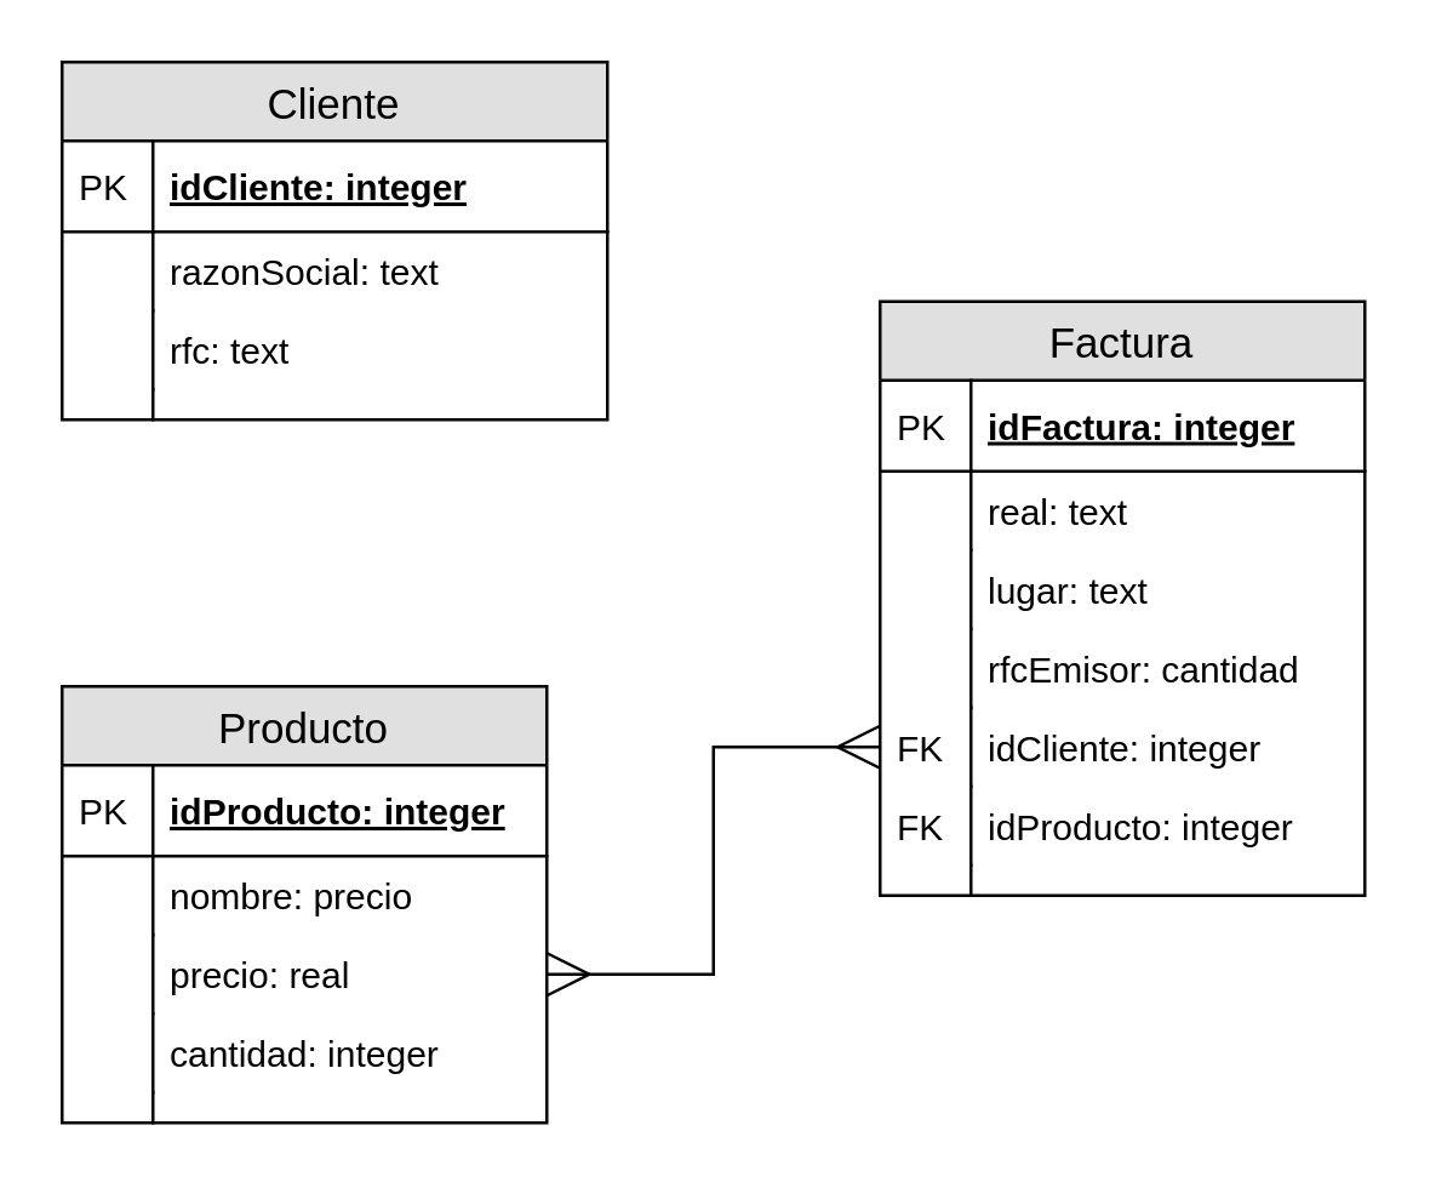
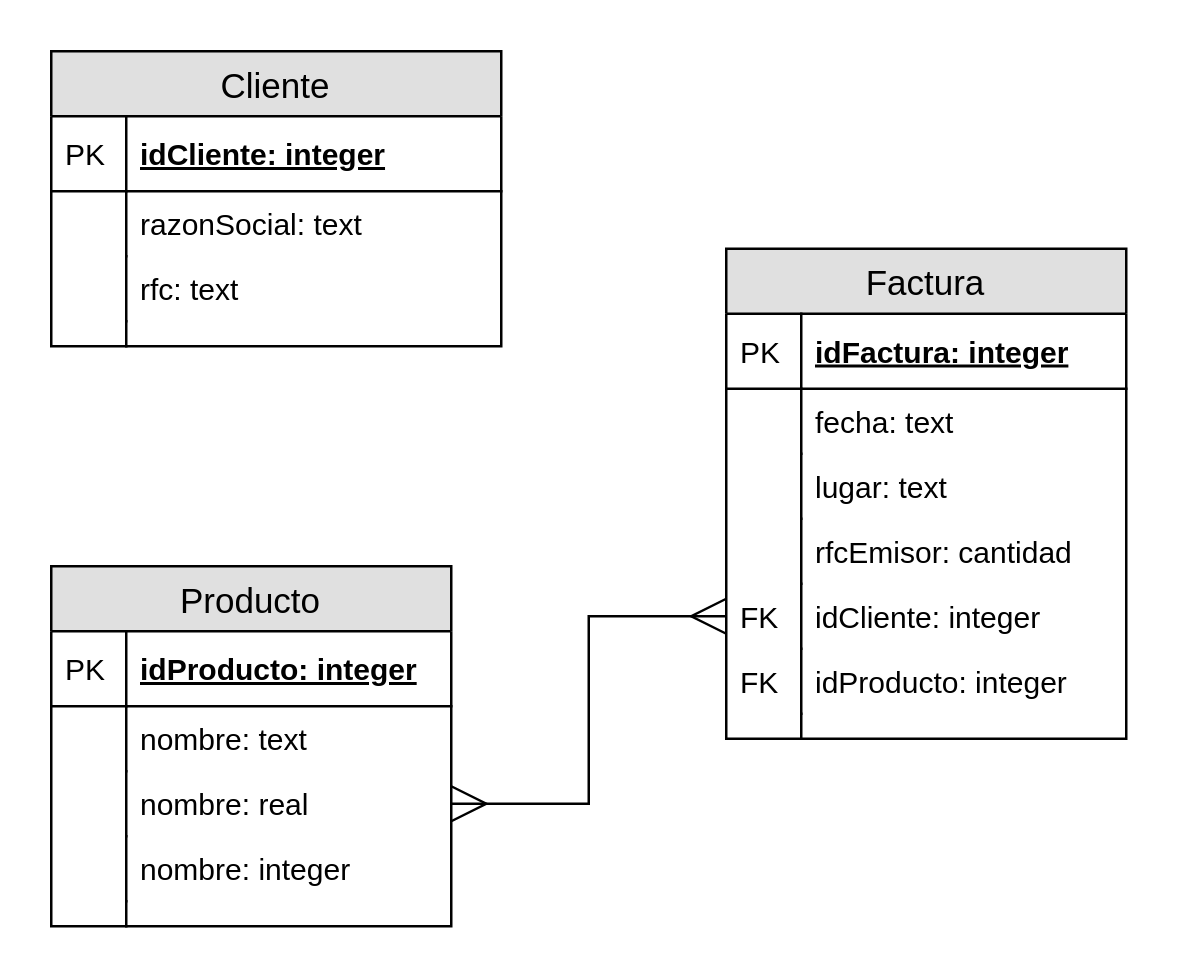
  <mxCell id="0" />
  <mxCell id="1" parent="0" />
  <mxCell id="2" value="Cliente" style="swimlane;fontStyle=0;childLayout=stackLayout;horizontal=1;startSize=26;fillColor=#e0e0e0;horizontalStack=0;resizeParent=1;resizeParentMax=0;resizeLast=0;collapsible=1;marginBottom=0;swimlaneFillColor=#ffffff;align=center;fontSize=14;shadow=0;" vertex="1" parent="1"><mxGeometry x="20" y="20" width="180" height="118" as="geometry" /></mxCell>
  <mxCell id="3" value="idCliente: integer" style="shape=partialRectangle;top=0;left=0;right=0;bottom=1;align=left;verticalAlign=middle;fillColor=none;spacingLeft=34;spacingRight=4;overflow=hidden;rotatable=0;points=[[0,0.5],[1,0.5]];portConstraint=eastwest;dropTarget=0;fontStyle=5;fontSize=12;" vertex="1" parent="2"><mxGeometry y="26" width="180" height="30" as="geometry" /></mxCell>
  <mxCell id="4" value="PK" style="shape=partialRectangle;top=0;left=0;bottom=0;fillColor=none;align=left;verticalAlign=middle;spacingLeft=4;spacingRight=4;overflow=hidden;rotatable=0;points=[];portConstraint=eastwest;part=1;fontSize=12;" vertex="1" connectable="0" parent="3"><mxGeometry width="30" height="30" as="geometry" /></mxCell>
  <mxCell id="5" value="razonSocial: text" style="shape=partialRectangle;top=0;left=0;right=0;bottom=0;align=left;verticalAlign=top;fillColor=none;spacingLeft=34;spacingRight=4;overflow=hidden;rotatable=0;points=[[0,0.5],[1,0.5]];portConstraint=eastwest;dropTarget=0;fontSize=12;" vertex="1" parent="2"><mxGeometry y="56" width="180" height="26" as="geometry" /></mxCell>
  <mxCell id="6" value="" style="shape=partialRectangle;top=0;left=0;bottom=0;fillColor=none;align=left;verticalAlign=top;spacingLeft=4;spacingRight=4;overflow=hidden;rotatable=0;points=[];portConstraint=eastwest;part=1;fontSize=12;" vertex="1" connectable="0" parent="5"><mxGeometry width="30" height="26" as="geometry" /></mxCell>
  <mxCell id="7" value="rfc: text" style="shape=partialRectangle;top=0;left=0;right=0;bottom=0;align=left;verticalAlign=top;fillColor=none;spacingLeft=34;spacingRight=4;overflow=hidden;rotatable=0;points=[[0,0.5],[1,0.5]];portConstraint=eastwest;dropTarget=0;fontSize=12;" vertex="1" parent="2"><mxGeometry y="82" width="180" height="26" as="geometry" /></mxCell>
  <mxCell id="8" value="" style="shape=partialRectangle;top=0;left=0;bottom=0;fillColor=none;align=left;verticalAlign=top;spacingLeft=4;spacingRight=4;overflow=hidden;rotatable=0;points=[];portConstraint=eastwest;part=1;fontSize=12;" vertex="1" connectable="0" parent="7"><mxGeometry width="30" height="26" as="geometry" /></mxCell>
  <mxCell id="9" value="" style="shape=partialRectangle;top=0;left=0;right=0;bottom=0;align=left;verticalAlign=top;fillColor=none;spacingLeft=34;spacingRight=4;overflow=hidden;rotatable=0;points=[[0,0.5],[1,0.5]];portConstraint=eastwest;dropTarget=0;fontSize=12;" vertex="1" parent="2"><mxGeometry y="108" width="180" height="10" as="geometry" /></mxCell>
  <mxCell id="10" value="" style="shape=partialRectangle;top=0;left=0;bottom=0;fillColor=none;align=left;verticalAlign=top;spacingLeft=4;spacingRight=4;overflow=hidden;rotatable=0;points=[];portConstraint=eastwest;part=1;fontSize=12;" vertex="1" connectable="0" parent="9"><mxGeometry width="30" height="10" as="geometry" /></mxCell>
  <mxCell id="11" value="Producto" style="swimlane;fontStyle=0;childLayout=stackLayout;horizontal=1;startSize=26;fillColor=#e0e0e0;horizontalStack=0;resizeParent=1;resizeParentMax=0;resizeLast=0;collapsible=1;marginBottom=0;swimlaneFillColor=#ffffff;align=center;fontSize=14;shadow=0;" vertex="1" parent="1"><mxGeometry x="20" y="226" width="160" height="144" as="geometry" /></mxCell>
  <mxCell id="12" value="idProducto: integer" style="shape=partialRectangle;top=0;left=0;right=0;bottom=1;align=left;verticalAlign=middle;fillColor=none;spacingLeft=34;spacingRight=4;overflow=hidden;rotatable=0;points=[[0,0.5],[1,0.5]];portConstraint=eastwest;dropTarget=0;fontStyle=5;fontSize=12;" vertex="1" parent="11"><mxGeometry y="26" width="160" height="30" as="geometry" /></mxCell>
  <mxCell id="13" value="PK" style="shape=partialRectangle;top=0;left=0;bottom=0;fillColor=none;align=left;verticalAlign=middle;spacingLeft=4;spacingRight=4;overflow=hidden;rotatable=0;points=[];portConstraint=eastwest;part=1;fontSize=12;" vertex="1" connectable="0" parent="12"><mxGeometry width="30" height="30" as="geometry" /></mxCell>
- <mxCell id="14" value="nombre: precio" style="shape=partialRectangle;top=0;left=0;right=0;bottom=0;align=left;verticalAlign=top;fillColor=none;spacingLeft=34;spacingRight=4;overflow=hidden;rotatable=0;points=[[0,0.5],[1,0.5]];portConstraint=eastwest;dropTarget=0;fontSize=12;" vertex="1" parent="11"><mxGeometry y="56" width="160" height="26" as="geometry" /></mxCell>
+ <mxCell id="14" value="nombre: text" style="shape=partialRectangle;top=0;left=0;right=0;bottom=0;align=left;verticalAlign=top;fillColor=none;spacingLeft=34;spacingRight=4;overflow=hidden;rotatable=0;points=[[0,0.5],[1,0.5]];portConstraint=eastwest;dropTarget=0;fontSize=12;" vertex="1" parent="11"><mxGeometry y="56" width="160" height="26" as="geometry" /></mxCell>
  <mxCell id="15" value="" style="shape=partialRectangle;top=0;left=0;bottom=0;fillColor=none;align=left;verticalAlign=top;spacingLeft=4;spacingRight=4;overflow=hidden;rotatable=0;points=[];portConstraint=eastwest;part=1;fontSize=12;" vertex="1" connectable="0" parent="14"><mxGeometry width="30" height="26" as="geometry" /></mxCell>
- <mxCell id="16" value="precio: real" style="shape=partialRectangle;top=0;left=0;right=0;bottom=0;align=left;verticalAlign=top;fillColor=none;spacingLeft=34;spacingRight=4;overflow=hidden;rotatable=0;points=[[0,0.5],[1,0.5]];portConstraint=eastwest;dropTarget=0;fontSize=12;" vertex="1" parent="11"><mxGeometry y="82" width="160" height="26" as="geometry" /></mxCell>
+ <mxCell id="16" value="nombre: real" style="shape=partialRectangle;top=0;left=0;right=0;bottom=0;align=left;verticalAlign=top;fillColor=none;spacingLeft=34;spacingRight=4;overflow=hidden;rotatable=0;points=[[0,0.5],[1,0.5]];portConstraint=eastwest;dropTarget=0;fontSize=12;" vertex="1" parent="11"><mxGeometry y="82" width="160" height="26" as="geometry" /></mxCell>
  <mxCell id="17" value="" style="shape=partialRectangle;top=0;left=0;bottom=0;fillColor=none;align=left;verticalAlign=top;spacingLeft=4;spacingRight=4;overflow=hidden;rotatable=0;points=[];portConstraint=eastwest;part=1;fontSize=12;" vertex="1" connectable="0" parent="16"><mxGeometry width="30" height="26" as="geometry" /></mxCell>
- <mxCell id="18" value="cantidad: integer" style="shape=partialRectangle;top=0;left=0;right=0;bottom=0;align=left;verticalAlign=top;fillColor=none;spacingLeft=34;spacingRight=4;overflow=hidden;rotatable=0;points=[[0,0.5],[1,0.5]];portConstraint=eastwest;dropTarget=0;fontSize=12;" vertex="1" parent="11"><mxGeometry y="108" width="160" height="26" as="geometry" /></mxCell>
+ <mxCell id="18" value="nombre: integer" style="shape=partialRectangle;top=0;left=0;right=0;bottom=0;align=left;verticalAlign=top;fillColor=none;spacingLeft=34;spacingRight=4;overflow=hidden;rotatable=0;points=[[0,0.5],[1,0.5]];portConstraint=eastwest;dropTarget=0;fontSize=12;" vertex="1" parent="11"><mxGeometry y="108" width="160" height="26" as="geometry" /></mxCell>
  <mxCell id="19" value="" style="shape=partialRectangle;top=0;left=0;bottom=0;fillColor=none;align=left;verticalAlign=top;spacingLeft=4;spacingRight=4;overflow=hidden;rotatable=0;points=[];portConstraint=eastwest;part=1;fontSize=12;" vertex="1" connectable="0" parent="18"><mxGeometry width="30" height="26" as="geometry" /></mxCell>
  <mxCell id="20" value="" style="shape=partialRectangle;top=0;left=0;right=0;bottom=0;align=left;verticalAlign=top;fillColor=none;spacingLeft=34;spacingRight=4;overflow=hidden;rotatable=0;points=[[0,0.5],[1,0.5]];portConstraint=eastwest;dropTarget=0;fontSize=12;" vertex="1" parent="11"><mxGeometry y="134" width="160" height="10" as="geometry" /></mxCell>
  <mxCell id="21" value="" style="shape=partialRectangle;top=0;left=0;bottom=0;fillColor=none;align=left;verticalAlign=top;spacingLeft=4;spacingRight=4;overflow=hidden;rotatable=0;points=[];portConstraint=eastwest;part=1;fontSize=12;" vertex="1" connectable="0" parent="20"><mxGeometry width="30" height="10" as="geometry" /></mxCell>
  <mxCell id="22" value="Factura" style="swimlane;fontStyle=0;childLayout=stackLayout;horizontal=1;startSize=26;fillColor=#e0e0e0;horizontalStack=0;resizeParent=1;resizeParentMax=0;resizeLast=0;collapsible=1;marginBottom=0;swimlaneFillColor=#ffffff;align=center;fontSize=14;shadow=0;" vertex="1" parent="1"><mxGeometry x="290" y="99" width="160" height="196" as="geometry" /></mxCell>
  <mxCell id="23" value="idFactura: integer" style="shape=partialRectangle;top=0;left=0;right=0;bottom=1;align=left;verticalAlign=middle;fillColor=none;spacingLeft=34;spacingRight=4;overflow=hidden;rotatable=0;points=[[0,0.5],[1,0.5]];portConstraint=eastwest;dropTarget=0;fontStyle=5;fontSize=12;" vertex="1" parent="22"><mxGeometry y="26" width="160" height="30" as="geometry" /></mxCell>
  <mxCell id="24" value="PK" style="shape=partialRectangle;top=0;left=0;bottom=0;fillColor=none;align=left;verticalAlign=middle;spacingLeft=4;spacingRight=4;overflow=hidden;rotatable=0;points=[];portConstraint=eastwest;part=1;fontSize=12;" vertex="1" connectable="0" parent="23"><mxGeometry width="30" height="30" as="geometry" /></mxCell>
- <mxCell id="25" value="real: text" style="shape=partialRectangle;top=0;left=0;right=0;bottom=0;align=left;verticalAlign=top;fillColor=none;spacingLeft=34;spacingRight=4;overflow=hidden;rotatable=0;points=[[0,0.5],[1,0.5]];portConstraint=eastwest;dropTarget=0;fontSize=12;" vertex="1" parent="22"><mxGeometry y="56" width="160" height="26" as="geometry" /></mxCell>
+ <mxCell id="25" value="fecha: text" style="shape=partialRectangle;top=0;left=0;right=0;bottom=0;align=left;verticalAlign=top;fillColor=none;spacingLeft=34;spacingRight=4;overflow=hidden;rotatable=0;points=[[0,0.5],[1,0.5]];portConstraint=eastwest;dropTarget=0;fontSize=12;" vertex="1" parent="22"><mxGeometry y="56" width="160" height="26" as="geometry" /></mxCell>
  <mxCell id="26" value="" style="shape=partialRectangle;top=0;left=0;bottom=0;fillColor=none;align=left;verticalAlign=top;spacingLeft=4;spacingRight=4;overflow=hidden;rotatable=0;points=[];portConstraint=eastwest;part=1;fontSize=12;" vertex="1" connectable="0" parent="25"><mxGeometry width="30" height="26" as="geometry" /></mxCell>
  <mxCell id="27" value="lugar: text" style="shape=partialRectangle;top=0;left=0;right=0;bottom=0;align=left;verticalAlign=top;fillColor=none;spacingLeft=34;spacingRight=4;overflow=hidden;rotatable=0;points=[[0,0.5],[1,0.5]];portConstraint=eastwest;dropTarget=0;fontSize=12;" vertex="1" parent="22"><mxGeometry y="82" width="160" height="26" as="geometry" /></mxCell>
  <mxCell id="28" value="" style="shape=partialRectangle;top=0;left=0;bottom=0;fillColor=none;align=left;verticalAlign=top;spacingLeft=4;spacingRight=4;overflow=hidden;rotatable=0;points=[];portConstraint=eastwest;part=1;fontSize=12;" vertex="1" connectable="0" parent="27"><mxGeometry width="30" height="26" as="geometry" /></mxCell>
  <mxCell id="29" value="rfcEmisor: cantidad" style="shape=partialRectangle;top=0;left=0;right=0;bottom=0;align=left;verticalAlign=top;fillColor=none;spacingLeft=34;spacingRight=4;overflow=hidden;rotatable=0;points=[[0,0.5],[1,0.5]];portConstraint=eastwest;dropTarget=0;fontSize=12;" vertex="1" parent="22"><mxGeometry y="108" width="160" height="26" as="geometry" /></mxCell>
  <mxCell id="30" value="" style="shape=partialRectangle;top=0;left=0;bottom=0;fillColor=none;align=left;verticalAlign=top;spacingLeft=4;spacingRight=4;overflow=hidden;rotatable=0;points=[];portConstraint=eastwest;part=1;fontSize=12;" vertex="1" connectable="0" parent="29"><mxGeometry width="30" height="26" as="geometry" /></mxCell>
  <mxCell id="31" value="idCliente: integer" style="shape=partialRectangle;top=0;left=0;right=0;bottom=0;align=left;verticalAlign=top;fillColor=none;spacingLeft=34;spacingRight=4;overflow=hidden;rotatable=0;points=[[0,0.5],[1,0.5]];portConstraint=eastwest;dropTarget=0;fontSize=12;" vertex="1" parent="22"><mxGeometry y="134" width="160" height="26" as="geometry" /></mxCell>
  <mxCell id="32" value="FK" style="shape=partialRectangle;top=0;left=0;bottom=0;fillColor=none;align=left;verticalAlign=top;spacingLeft=4;spacingRight=4;overflow=hidden;rotatable=0;points=[];portConstraint=eastwest;part=1;fontSize=12;" vertex="1" connectable="0" parent="31"><mxGeometry width="30" height="26" as="geometry" /></mxCell>
  <mxCell id="33" value="idProducto: integer" style="shape=partialRectangle;top=0;left=0;right=0;bottom=0;align=left;verticalAlign=top;fillColor=none;spacingLeft=34;spacingRight=4;overflow=hidden;rotatable=0;points=[[0,0.5],[1,0.5]];portConstraint=eastwest;dropTarget=0;fontSize=12;" vertex="1" parent="22"><mxGeometry y="160" width="160" height="26" as="geometry" /></mxCell>
  <mxCell id="34" value="FK" style="shape=partialRectangle;top=0;left=0;bottom=0;fillColor=none;align=left;verticalAlign=top;spacingLeft=4;spacingRight=4;overflow=hidden;rotatable=0;points=[];portConstraint=eastwest;part=1;fontSize=12;" vertex="1" connectable="0" parent="33"><mxGeometry width="30" height="26" as="geometry" /></mxCell>
  <mxCell id="35" value="" style="shape=partialRectangle;top=0;left=0;right=0;bottom=0;align=left;verticalAlign=top;fillColor=none;spacingLeft=34;spacingRight=4;overflow=hidden;rotatable=0;points=[[0,0.5],[1,0.5]];portConstraint=eastwest;dropTarget=0;fontSize=12;" vertex="1" parent="22"><mxGeometry y="186" width="160" height="10" as="geometry" /></mxCell>
  <mxCell id="36" value="" style="shape=partialRectangle;top=0;left=0;bottom=0;fillColor=none;align=left;verticalAlign=top;spacingLeft=4;spacingRight=4;overflow=hidden;rotatable=0;points=[];portConstraint=eastwest;part=1;fontSize=12;" vertex="1" connectable="0" parent="35"><mxGeometry width="30" height="10" as="geometry" /></mxCell>
  <mxCell id="37" style="edgeStyle=orthogonalEdgeStyle;rounded=0;orthogonalLoop=1;jettySize=auto;html=1;entryX=0;entryY=0.5;entryDx=0;entryDy=0;startArrow=ERmany;startFill=0;endArrow=ERmany;endFill=0;endSize=12;startSize=12;" edge="1" parent="1" source="16" target="31"><mxGeometry relative="1" as="geometry" /></mxCell>
